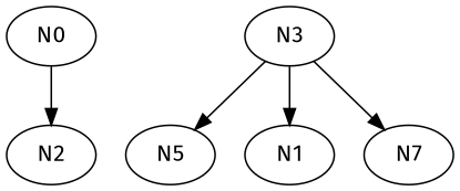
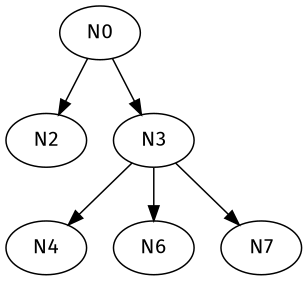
  digraph {
    fontname="Fira Sans"
    node [fontname="Fira Sans"]
    edge [fontname="Fira Sans"]
    n1 [label=N0]
    N2
    N3
-   N5
-   N6 [label=N1]
+   N5 [label=N4]
+   N6
    N7
    n1 -> N2
+   n1 -> N3
    N3 -> N5
    N3 -> N6
    N3 -> N7
  }
